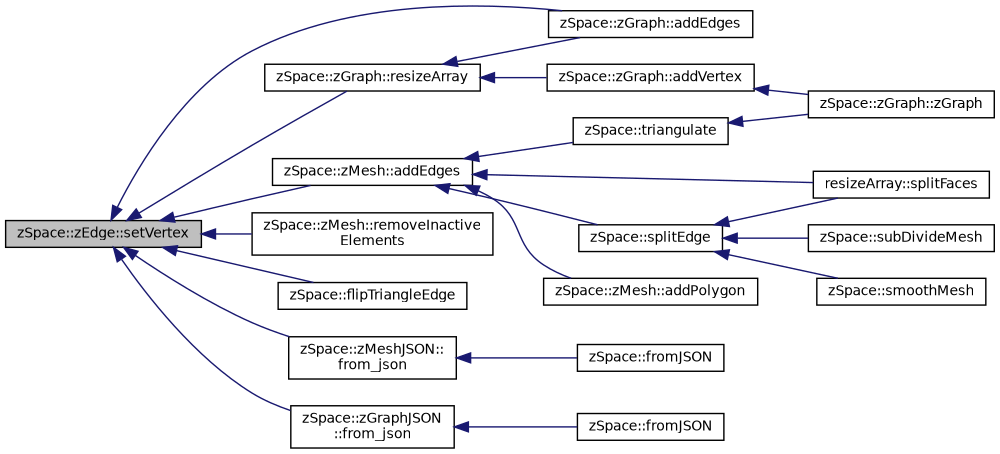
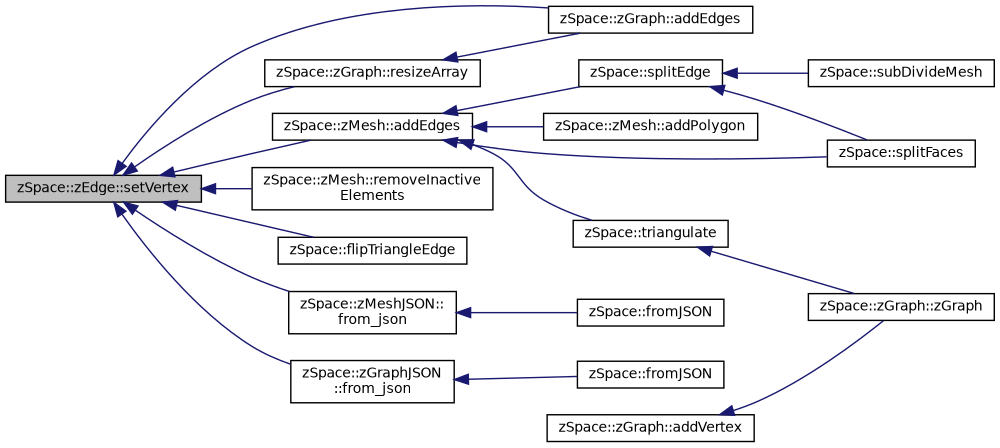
  digraph {
    rankdir=LR
    node [color=black fillcolor=white fontname=Helvetica fontsize=10 shape=record style=filled]
    edge [color=midnightblue dir=back fontname=Helvetica fontsize=10 labelfontname=Helvetica labelfontsize=10 style=solid]
    n1 [fillcolor=grey75 fontcolor=black height=0.2 label="zSpace::zEdge::setVertex" width=0.4]
    n2 [height=0.2 label="zSpace::zGraph::addEdges" width=0.4]
    n3 [height=0.2 label="zSpace::zGraph::resizeArray" width=0.4]
    n4 [height=0.2 label="zSpace::zMesh::addEdges" width=0.4]
    n5 [height=0.2 label="zSpace::zMesh::removeInactive\lElements" width=0.4]
    n6 [height=0.2 label="zSpace::flipTriangleEdge" width=0.4]
    n7 [height=0.2 label="zSpace::zMeshJSON::\lfrom_json" width=0.4]
    n8 [height=0.2 label="zSpace::zGraphJSON\l::from_json" width=0.4]
    n9 [height=0.2 label="zSpace::zGraph::addVertex" width=0.4]
    n10 [height=0.2 label="zSpace::splitEdge" width=0.4]
    n11 [height=0.2 label="zSpace::zMesh::addPolygon" width=0.4]
    n12 [height=0.2 label="zSpace::triangulate" width=0.4]
-   n13 [height=0.2 label="resizeArray::splitFaces" width=0.4]
+   n13 [height=0.2 label="zSpace::splitFaces" width=0.4]
    n14 [height=0.2 label="zSpace::subDivideMesh" width=0.4]
-   n15 [height=0.2 label="zSpace::smoothMesh" width=0.4]
    n16 [height=0.2 label="zSpace::fromJSON" width=0.4]
    n17 [height=0.2 label="zSpace::fromJSON" width=0.4]
    n18 [height=0.2 label="zSpace::zGraph::zGraph" width=0.4]
    n1 -> n2
    n1 -> n3
    n1 -> n4
    n1 -> n5
    n1 -> n6
    n1 -> n7
    n1 -> n8
    n3 -> n2
-   n3 -> n9
    n4 -> n10
    n4 -> n11
    n4 -> n12
    n4 -> n13
    n7 -> n16
    n8 -> n17
    n9 -> n18
    n10 -> n13
    n10 -> n14
-   n10 -> n15
    n12 -> n18
  }
